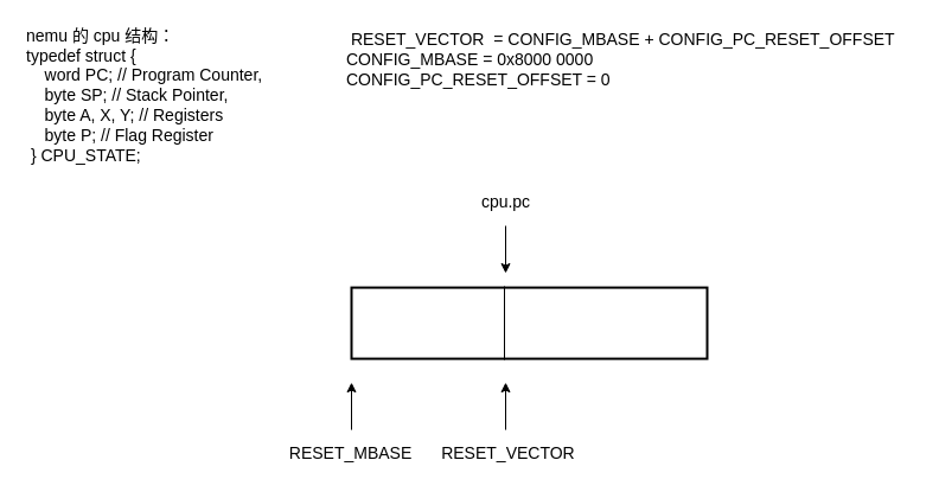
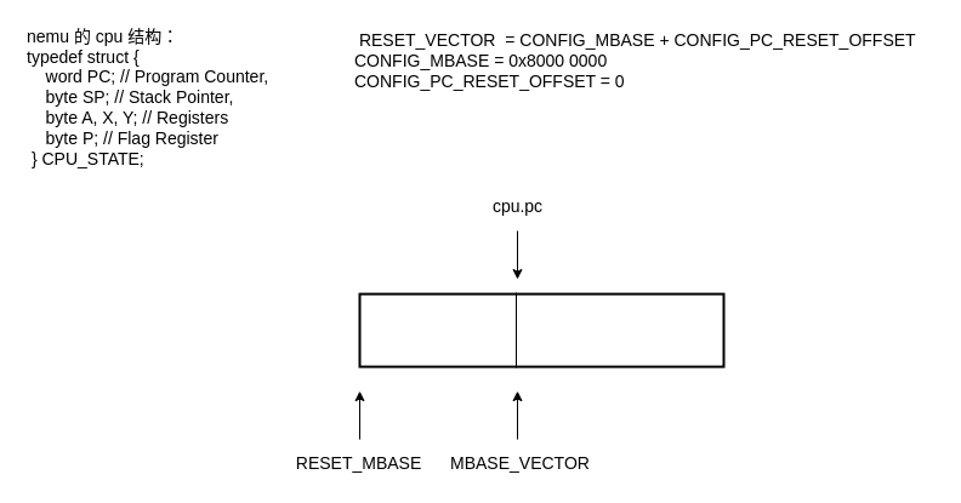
  <mxCell id="0" />
  <mxCell id="1" parent="0" />
  <mxCell id="2" value="&lt;div style=&quot;font-size: 14px&quot;&gt;&lt;span&gt;nemu 的 cpu 结构：&lt;/span&gt;&lt;br&gt;&lt;/div&gt;&lt;div style=&quot;font-size: 14px&quot;&gt;&lt;font style=&quot;font-size: 14px&quot;&gt;typedef struct {&lt;/font&gt;&lt;/div&gt;&lt;div style=&quot;font-size: 14px&quot;&gt;&lt;font style=&quot;font-size: 14px&quot;&gt;&amp;nbsp; &amp;nbsp; word PC; // Program Counter,&lt;/font&gt;&lt;/div&gt;&lt;div style=&quot;font-size: 14px&quot;&gt;&lt;font style=&quot;font-size: 14px&quot;&gt;&amp;nbsp; &amp;nbsp; byte SP; // Stack Pointer,&lt;/font&gt;&lt;/div&gt;&lt;div style=&quot;font-size: 14px&quot;&gt;&lt;font style=&quot;font-size: 14px&quot;&gt;&amp;nbsp; &amp;nbsp; byte A, X, Y; // Registers&lt;/font&gt;&lt;/div&gt;&lt;div style=&quot;font-size: 14px&quot;&gt;&lt;font style=&quot;font-size: 14px&quot;&gt;&amp;nbsp; &amp;nbsp; byte P; // Flag Register&lt;/font&gt;&lt;/div&gt;&lt;div style=&quot;font-size: 14px&quot;&gt;&lt;font style=&quot;font-size: 14px&quot;&gt;&amp;nbsp;} CPU_STATE;&lt;/font&gt;&lt;/div&gt;" style="text;html=1;align=left;verticalAlign=middle;resizable=0;points=[];autosize=1;strokeColor=none;fillColor=none;" vertex="1" parent="1"><mxGeometry x="20" y="30" width="210" height="100" as="geometry" /></mxCell>
  <mxCell id="3" value="&amp;nbsp;RESET_VECTOR&amp;nbsp; = CONFIG_MBASE + CONFIG_PC_RESET_OFFSET&lt;br&gt;CONFIG_MBASE = 0x8000 0000&lt;br&gt;CONFIG_PC_RESET_OFFSET = 0" style="text;html=1;align=left;verticalAlign=middle;resizable=0;points=[];autosize=1;strokeColor=none;fillColor=none;fontSize=14;strokeWidth=2;" vertex="1" parent="1"><mxGeometry x="290" y="20" width="480" height="60" as="geometry" /></mxCell>
  <mxCell id="4" value="" style="whiteSpace=wrap;html=1;fontSize=14;strokeWidth=2;" vertex="1" parent="1"><mxGeometry x="296" y="242.1" width="300" height="60" as="geometry" /></mxCell>
  <mxCell id="5" value="" style="endArrow=classic;html=1;rounded=0;fontSize=14;" edge="1" parent="1"><mxGeometry width="50" height="50" relative="1" as="geometry"><mxPoint x="296" y="362.1" as="sourcePoint" /><mxPoint x="296" y="322.1" as="targetPoint" /></mxGeometry></mxCell>
  <mxCell id="6" value="&lt;span style=&quot;text-align: left&quot;&gt;RESET_MBASE&lt;/span&gt;" style="text;html=1;align=center;verticalAlign=middle;resizable=0;points=[];autosize=1;strokeColor=none;fillColor=none;fontSize=14;" vertex="1" parent="1"><mxGeometry x="230" y="372.1" width="130" height="20" as="geometry" /></mxCell>
- <mxCell id="7" value="&lt;span style=&quot;text-align: left&quot;&gt;&amp;nbsp;RESET_VECTOR&lt;/span&gt;" style="text;html=1;align=center;verticalAlign=middle;resizable=0;points=[];autosize=1;strokeColor=none;fillColor=none;fontSize=14;" vertex="1" parent="1"><mxGeometry x="361" y="372.1" width="130" height="20" as="geometry" /></mxCell>
+ <mxCell id="7" value="&lt;span style=&quot;text-align: left&quot;&gt;&amp;nbsp;MBASE_VECTOR&lt;/span&gt;" style="text;html=1;align=center;verticalAlign=middle;resizable=0;points=[];autosize=1;strokeColor=none;fillColor=none;fontSize=14;" vertex="1" parent="1"><mxGeometry x="361" y="372.1" width="130" height="20" as="geometry" /></mxCell>
  <mxCell id="8" value="" style="endArrow=classic;html=1;rounded=0;fontSize=14;" edge="1" parent="1"><mxGeometry width="50" height="50" relative="1" as="geometry"><mxPoint x="426" y="362.1" as="sourcePoint" /><mxPoint x="426" y="322.1" as="targetPoint" /></mxGeometry></mxCell>
  <mxCell id="9" value="" style="endArrow=none;html=1;rounded=0;fontSize=14;" edge="1" parent="1"><mxGeometry width="50" height="50" relative="1" as="geometry"><mxPoint x="425" y="303.1" as="sourcePoint" /><mxPoint x="425" y="241" as="targetPoint" /></mxGeometry></mxCell>
  <mxCell id="10" value="" style="endArrow=classic;html=1;rounded=0;fontSize=14;" edge="1" parent="1"><mxGeometry width="50" height="50" relative="1" as="geometry"><mxPoint x="426" y="190" as="sourcePoint" /><mxPoint x="426" y="230" as="targetPoint" /></mxGeometry></mxCell>
  <mxCell id="11" value="cpu.pc" style="text;html=1;align=center;verticalAlign=middle;resizable=0;points=[];autosize=1;strokeColor=none;fillColor=none;fontSize=14;" vertex="1" parent="1"><mxGeometry x="396" y="160" width="60" height="20" as="geometry" /></mxCell>
